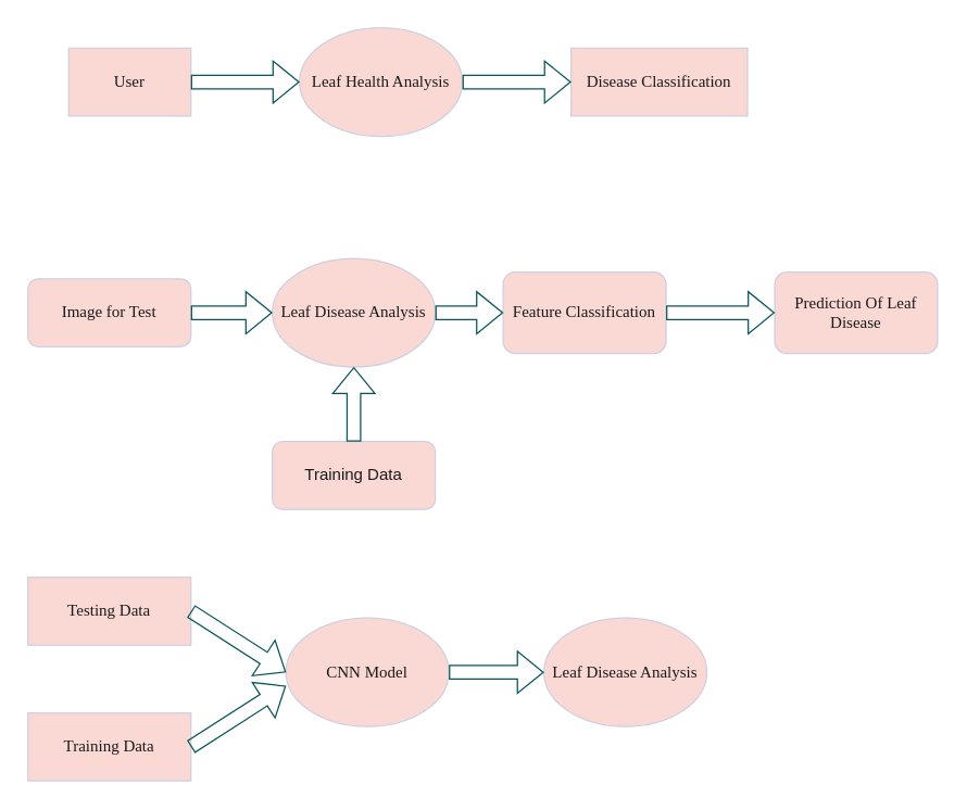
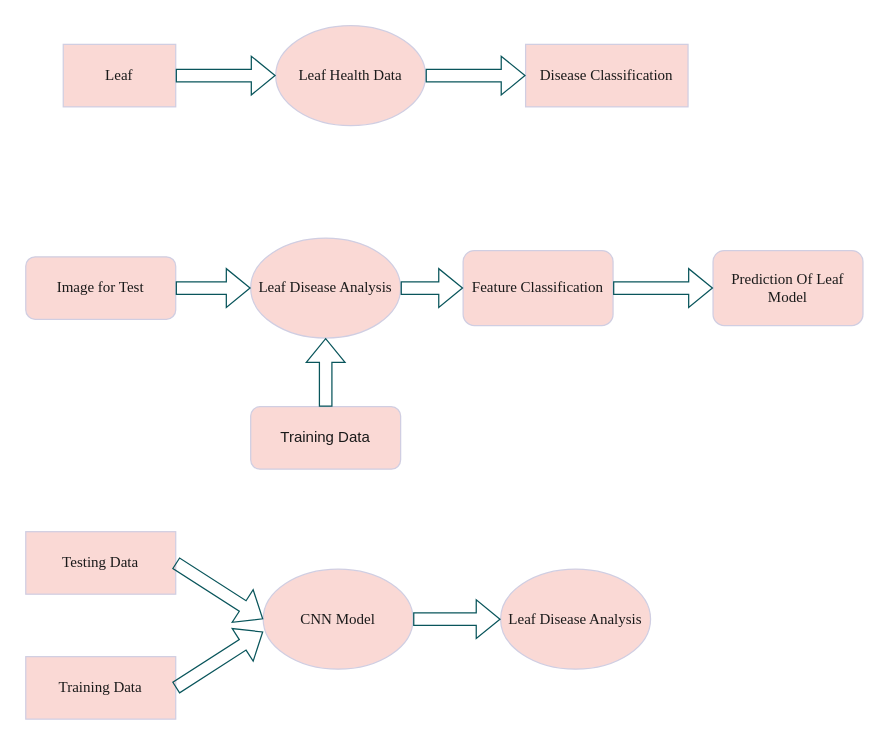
  <mxCell id="0" />
  <mxCell id="1" parent="0" />
- <mxCell id="2" value="&lt;font face=&quot;Times New Roman&quot;&gt;User&lt;/font&gt;" style="rounded=0;whiteSpace=wrap;html=1;strokeColor=#D0CEE2;fontColor=#1A1A1A;fillColor=#FAD9D5;" vertex="1" parent="1"><mxGeometry x="50" y="35" width="90" height="50" as="geometry" /></mxCell>
- <mxCell id="3" value="&lt;font face=&quot;Times New Roman&quot;&gt;Leaf Health Analysis&lt;/font&gt;" style="ellipse;whiteSpace=wrap;html=1;strokeColor=#D0CEE2;fontColor=#1A1A1A;fillColor=#FAD9D5;" vertex="1" parent="1"><mxGeometry x="220" y="20" width="120" height="80" as="geometry" /></mxCell>
+ <mxCell id="2" value="&lt;font face=&quot;Times New Roman&quot;&gt;Leaf&lt;/font&gt;" style="rounded=0;whiteSpace=wrap;html=1;strokeColor=#D0CEE2;fontColor=#1A1A1A;fillColor=#FAD9D5;" vertex="1" parent="1"><mxGeometry x="50" y="35" width="90" height="50" as="geometry" /></mxCell>
+ <mxCell id="3" value="&lt;font face=&quot;Times New Roman&quot;&gt;Leaf Health Data&lt;/font&gt;" style="ellipse;whiteSpace=wrap;html=1;strokeColor=#D0CEE2;fontColor=#1A1A1A;fillColor=#FAD9D5;" vertex="1" parent="1"><mxGeometry x="220" y="20" width="120" height="80" as="geometry" /></mxCell>
  <mxCell id="4" value="&lt;font face=&quot;Times New Roman&quot;&gt;Disease Classification&lt;/font&gt;" style="rounded=0;whiteSpace=wrap;html=1;strokeColor=#D0CEE2;fontColor=#1A1A1A;fillColor=#FAD9D5;" vertex="1" parent="1"><mxGeometry x="420" y="35" width="130" height="50" as="geometry" /></mxCell>
  <mxCell id="5" value="" style="shape=flexArrow;endArrow=classic;html=1;rounded=0;strokeColor=#09555B;fontColor=#1A1A1A;exitX=1;exitY=0.5;exitDx=0;exitDy=0;entryX=0;entryY=0.5;entryDx=0;entryDy=0;" edge="1" parent="1" source="2" target="3"><mxGeometry width="50" height="50" relative="1" as="geometry"><mxPoint x="320" y="125" as="sourcePoint" /><mxPoint x="370" y="75" as="targetPoint" /></mxGeometry></mxCell>
  <mxCell id="6" value="" style="shape=flexArrow;endArrow=classic;html=1;rounded=0;strokeColor=#09555B;fontColor=#1A1A1A;entryX=0;entryY=0.5;entryDx=0;entryDy=0;exitX=1;exitY=0.5;exitDx=0;exitDy=0;" edge="1" parent="1" source="3" target="4"><mxGeometry width="50" height="50" relative="1" as="geometry"><mxPoint x="320" y="125" as="sourcePoint" /><mxPoint x="370" y="75" as="targetPoint" /></mxGeometry></mxCell>
  <mxCell id="7" value="&lt;font face=&quot;Times New Roman&quot;&gt;Image for Test&lt;/font&gt;" style="rounded=1;whiteSpace=wrap;html=1;strokeColor=#D0CEE2;fontColor=#1A1A1A;fillColor=#FAD9D5;" vertex="1" parent="1"><mxGeometry x="20" y="205" width="120" height="50" as="geometry" /></mxCell>
  <mxCell id="8" value="&lt;font face=&quot;Times New Roman&quot;&gt;Leaf Disease Analysis&lt;/font&gt;" style="ellipse;whiteSpace=wrap;html=1;strokeColor=#D0CEE2;fontColor=#1A1A1A;fillColor=#FAD9D5;" vertex="1" parent="1"><mxGeometry x="200" y="190" width="120" height="80" as="geometry" /></mxCell>
  <mxCell id="9" value="&lt;font face=&quot;Times New Roman&quot;&gt;Feature Classification&lt;/font&gt;" style="rounded=1;whiteSpace=wrap;html=1;strokeColor=#D0CEE2;fontColor=#1A1A1A;fillColor=#FAD9D5;" vertex="1" parent="1"><mxGeometry x="370" y="200" width="120" height="60" as="geometry" /></mxCell>
- <mxCell id="10" value="&lt;font face=&quot;Times New Roman&quot;&gt;Prediction Of Leaf Disease&lt;/font&gt;" style="rounded=1;whiteSpace=wrap;html=1;strokeColor=#D0CEE2;fontColor=#1A1A1A;fillColor=#FAD9D5;" vertex="1" parent="1"><mxGeometry x="570" y="200" width="120" height="60" as="geometry" /></mxCell>
+ <mxCell id="10" value="&lt;font face=&quot;Times New Roman&quot;&gt;Prediction Of Leaf Model&lt;/font&gt;" style="rounded=1;whiteSpace=wrap;html=1;strokeColor=#D0CEE2;fontColor=#1A1A1A;fillColor=#FAD9D5;" vertex="1" parent="1"><mxGeometry x="570" y="200" width="120" height="60" as="geometry" /></mxCell>
  <mxCell id="11" value="Training Data" style="rounded=1;whiteSpace=wrap;html=1;strokeColor=#D0CEE2;fontColor=#1A1A1A;fillColor=#FAD9D5;" vertex="1" parent="1"><mxGeometry x="200" y="325" width="120" height="50" as="geometry" /></mxCell>
  <mxCell id="12" value="" style="shape=flexArrow;endArrow=classic;html=1;rounded=0;strokeColor=#09555B;fontColor=#1A1A1A;exitX=1;exitY=0.5;exitDx=0;exitDy=0;entryX=0;entryY=0.5;entryDx=0;entryDy=0;" edge="1" parent="1" source="7" target="8"><mxGeometry width="50" height="50" relative="1" as="geometry"><mxPoint x="240" y="225" as="sourcePoint" /><mxPoint x="290" y="175" as="targetPoint" /></mxGeometry></mxCell>
  <mxCell id="13" value="" style="shape=flexArrow;endArrow=classic;html=1;rounded=0;strokeColor=#09555B;fontColor=#1A1A1A;exitX=1;exitY=0.5;exitDx=0;exitDy=0;entryX=0;entryY=0.5;entryDx=0;entryDy=0;" edge="1" parent="1" source="8" target="9"><mxGeometry width="50" height="50" relative="1" as="geometry"><mxPoint x="240" y="225" as="sourcePoint" /><mxPoint x="290" y="175" as="targetPoint" /></mxGeometry></mxCell>
  <mxCell id="14" value="" style="shape=flexArrow;endArrow=classic;html=1;rounded=0;strokeColor=#09555B;fontColor=#1A1A1A;exitX=1;exitY=0.5;exitDx=0;exitDy=0;entryX=0;entryY=0.5;entryDx=0;entryDy=0;" edge="1" parent="1" source="9" target="10"><mxGeometry width="50" height="50" relative="1" as="geometry"><mxPoint x="400" y="225" as="sourcePoint" /><mxPoint x="450" y="175" as="targetPoint" /></mxGeometry></mxCell>
  <mxCell id="15" value="" style="shape=flexArrow;endArrow=classic;html=1;rounded=0;strokeColor=#09555B;fontColor=#1A1A1A;exitX=0.5;exitY=0;exitDx=0;exitDy=0;entryX=0.5;entryY=1;entryDx=0;entryDy=0;" edge="1" parent="1" source="11" target="8"><mxGeometry width="50" height="50" relative="1" as="geometry"><mxPoint x="300" y="225" as="sourcePoint" /><mxPoint x="350" y="175" as="targetPoint" /></mxGeometry></mxCell>
  <mxCell id="16" value="&lt;font face=&quot;Times New Roman&quot;&gt;Testing Data&lt;/font&gt;" style="rounded=0;whiteSpace=wrap;html=1;strokeColor=#D0CEE2;fontColor=#1A1A1A;fillColor=#FAD9D5;" vertex="1" parent="1"><mxGeometry x="20" y="425" width="120" height="50" as="geometry" /></mxCell>
  <mxCell id="17" value="&lt;font face=&quot;Times New Roman&quot;&gt;Training Data&lt;/font&gt;" style="rounded=0;whiteSpace=wrap;html=1;strokeColor=#D0CEE2;fontColor=#1A1A1A;fillColor=#FAD9D5;" vertex="1" parent="1"><mxGeometry x="20" y="525" width="120" height="50" as="geometry" /></mxCell>
  <mxCell id="18" value="&lt;font face=&quot;Times New Roman&quot;&gt;CNN Model&lt;/font&gt;" style="ellipse;whiteSpace=wrap;html=1;strokeColor=#D0CEE2;fontColor=#1A1A1A;fillColor=#FAD9D5;" vertex="1" parent="1"><mxGeometry x="210" y="455" width="120" height="80" as="geometry" /></mxCell>
  <mxCell id="19" value="&lt;font face=&quot;Times New Roman&quot;&gt;Leaf Disease Analysis&lt;/font&gt;" style="ellipse;whiteSpace=wrap;html=1;strokeColor=#D0CEE2;fontColor=#1A1A1A;fillColor=#FAD9D5;" vertex="1" parent="1"><mxGeometry x="400" y="455" width="120" height="80" as="geometry" /></mxCell>
  <mxCell id="20" value="" style="shape=flexArrow;endArrow=classic;html=1;rounded=0;strokeColor=#09555B;fontColor=#1A1A1A;exitX=1;exitY=0.5;exitDx=0;exitDy=0;entryX=0;entryY=0.5;entryDx=0;entryDy=0;" edge="1" parent="1" source="16" target="18"><mxGeometry width="50" height="50" relative="1" as="geometry"><mxPoint x="200" y="445" as="sourcePoint" /><mxPoint x="250" y="395" as="targetPoint" /></mxGeometry></mxCell>
  <mxCell id="21" value="" style="shape=flexArrow;endArrow=classic;html=1;rounded=0;strokeColor=#09555B;fontColor=#1A1A1A;exitX=1;exitY=0.5;exitDx=0;exitDy=0;entryX=0;entryY=0.625;entryDx=0;entryDy=0;entryPerimeter=0;" edge="1" parent="1" source="17" target="18"><mxGeometry width="50" height="50" relative="1" as="geometry"><mxPoint x="200" y="445" as="sourcePoint" /><mxPoint x="200" y="495" as="targetPoint" /></mxGeometry></mxCell>
  <mxCell id="22" value="" style="shape=flexArrow;endArrow=classic;html=1;rounded=0;strokeColor=#09555B;fontColor=#1A1A1A;exitX=1;exitY=0.5;exitDx=0;exitDy=0;entryX=0;entryY=0.5;entryDx=0;entryDy=0;" edge="1" parent="1" source="18" target="19"><mxGeometry width="50" height="50" relative="1" as="geometry"><mxPoint x="200" y="445" as="sourcePoint" /><mxPoint x="250" y="395" as="targetPoint" /></mxGeometry></mxCell>
